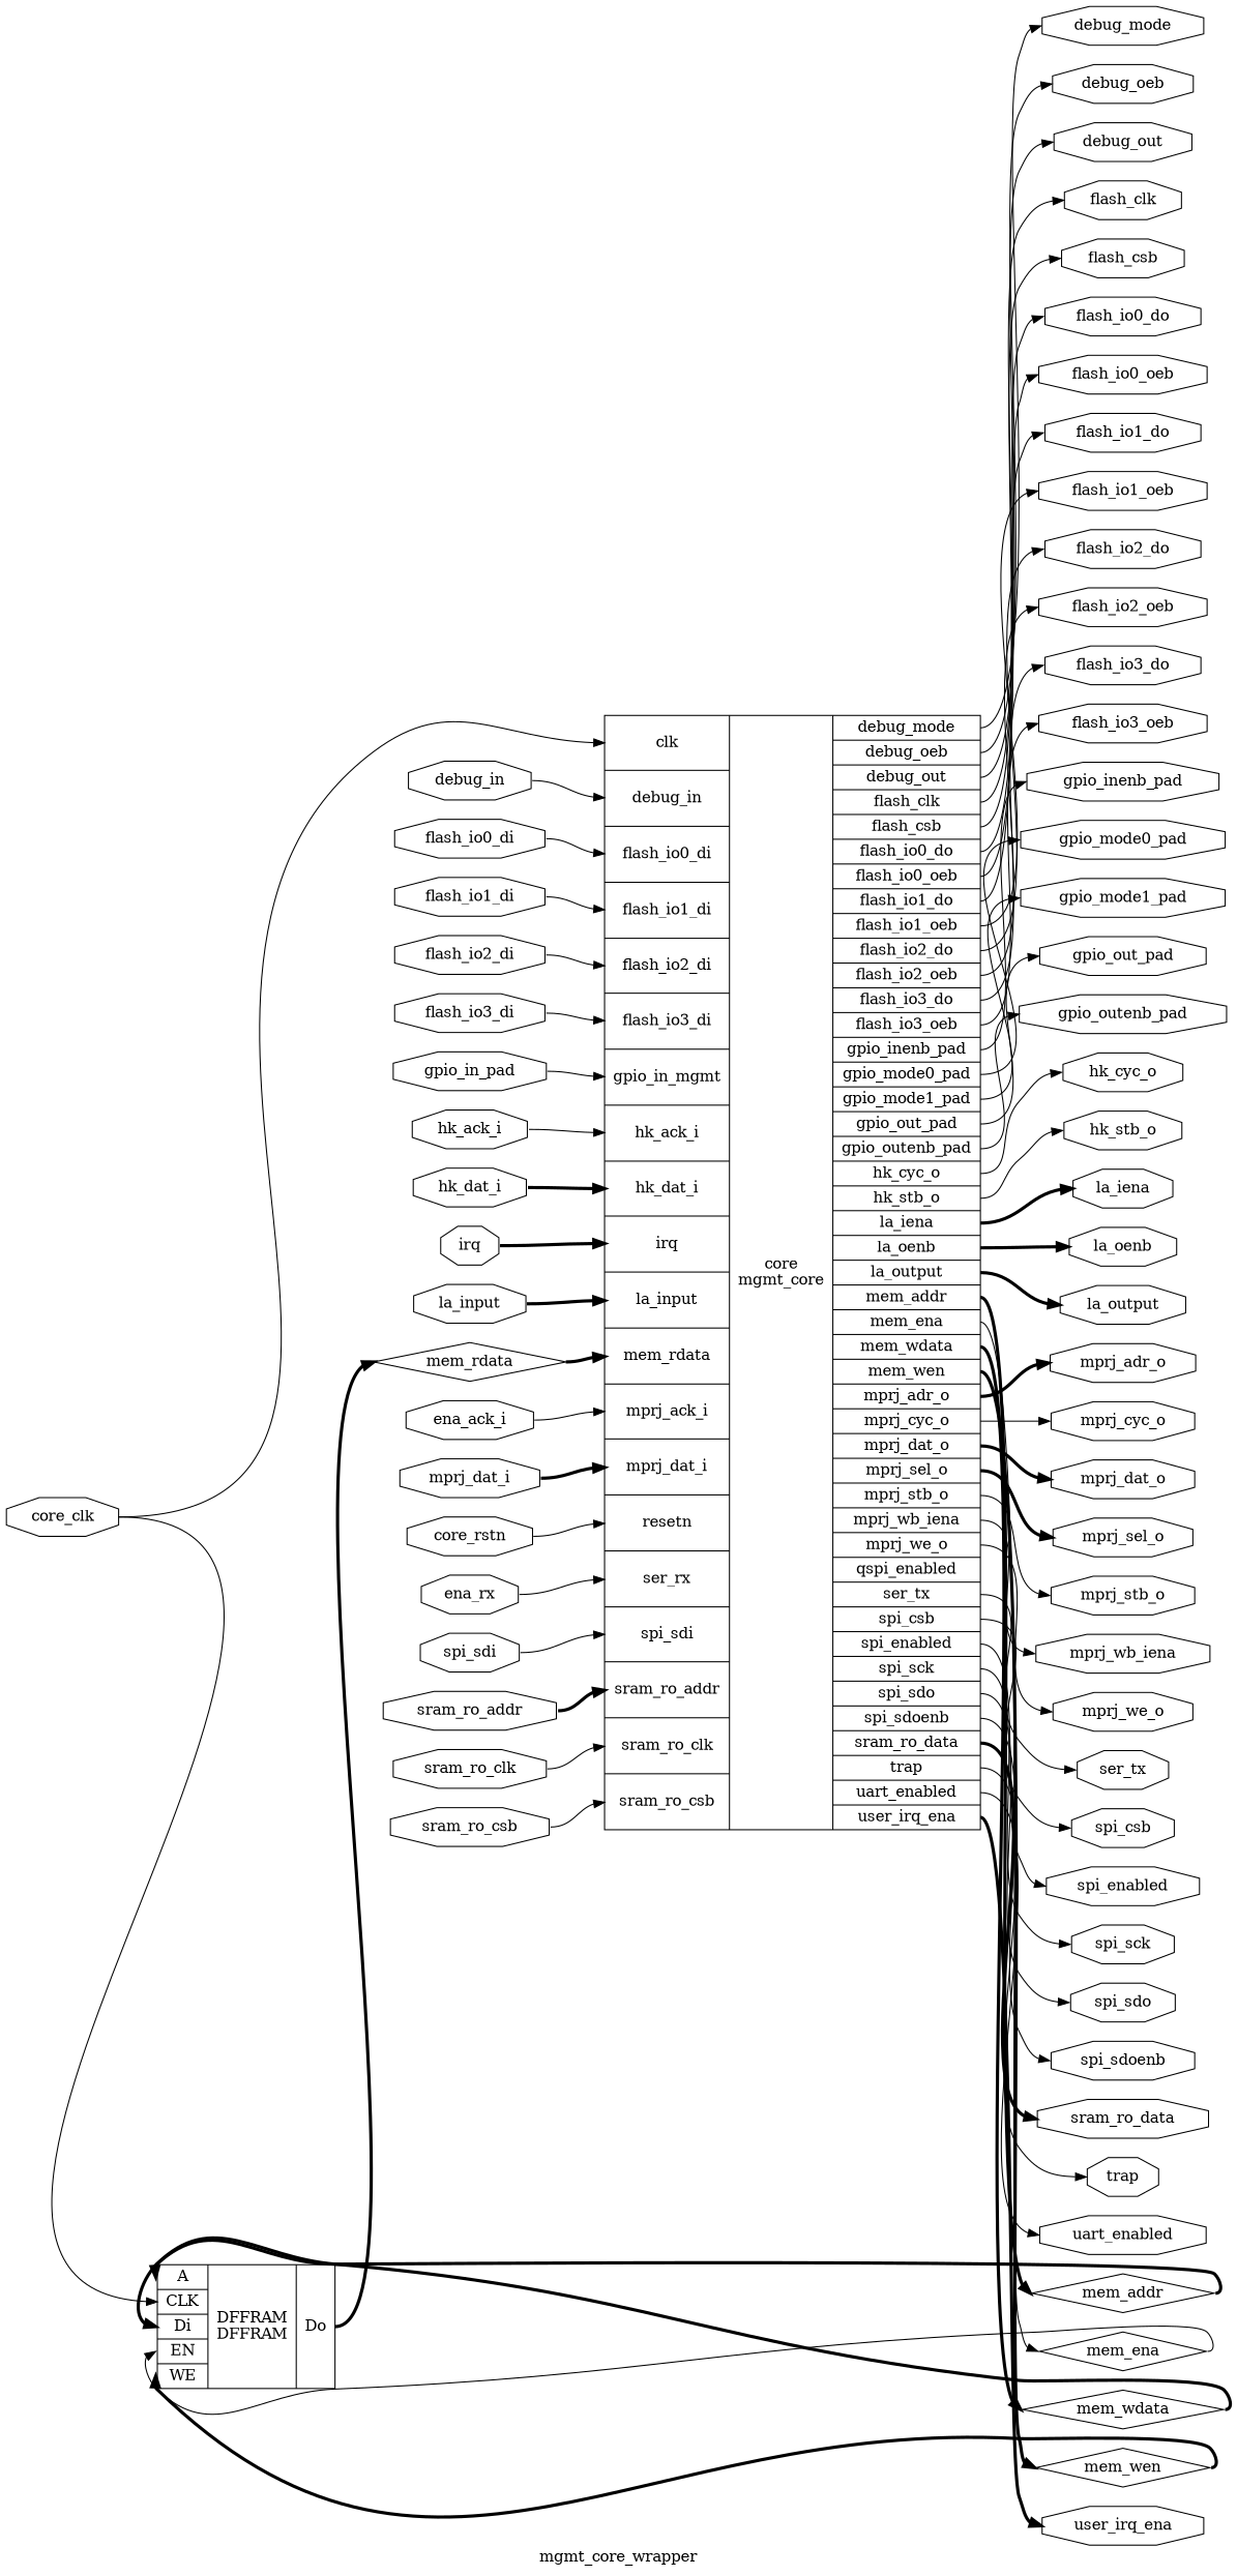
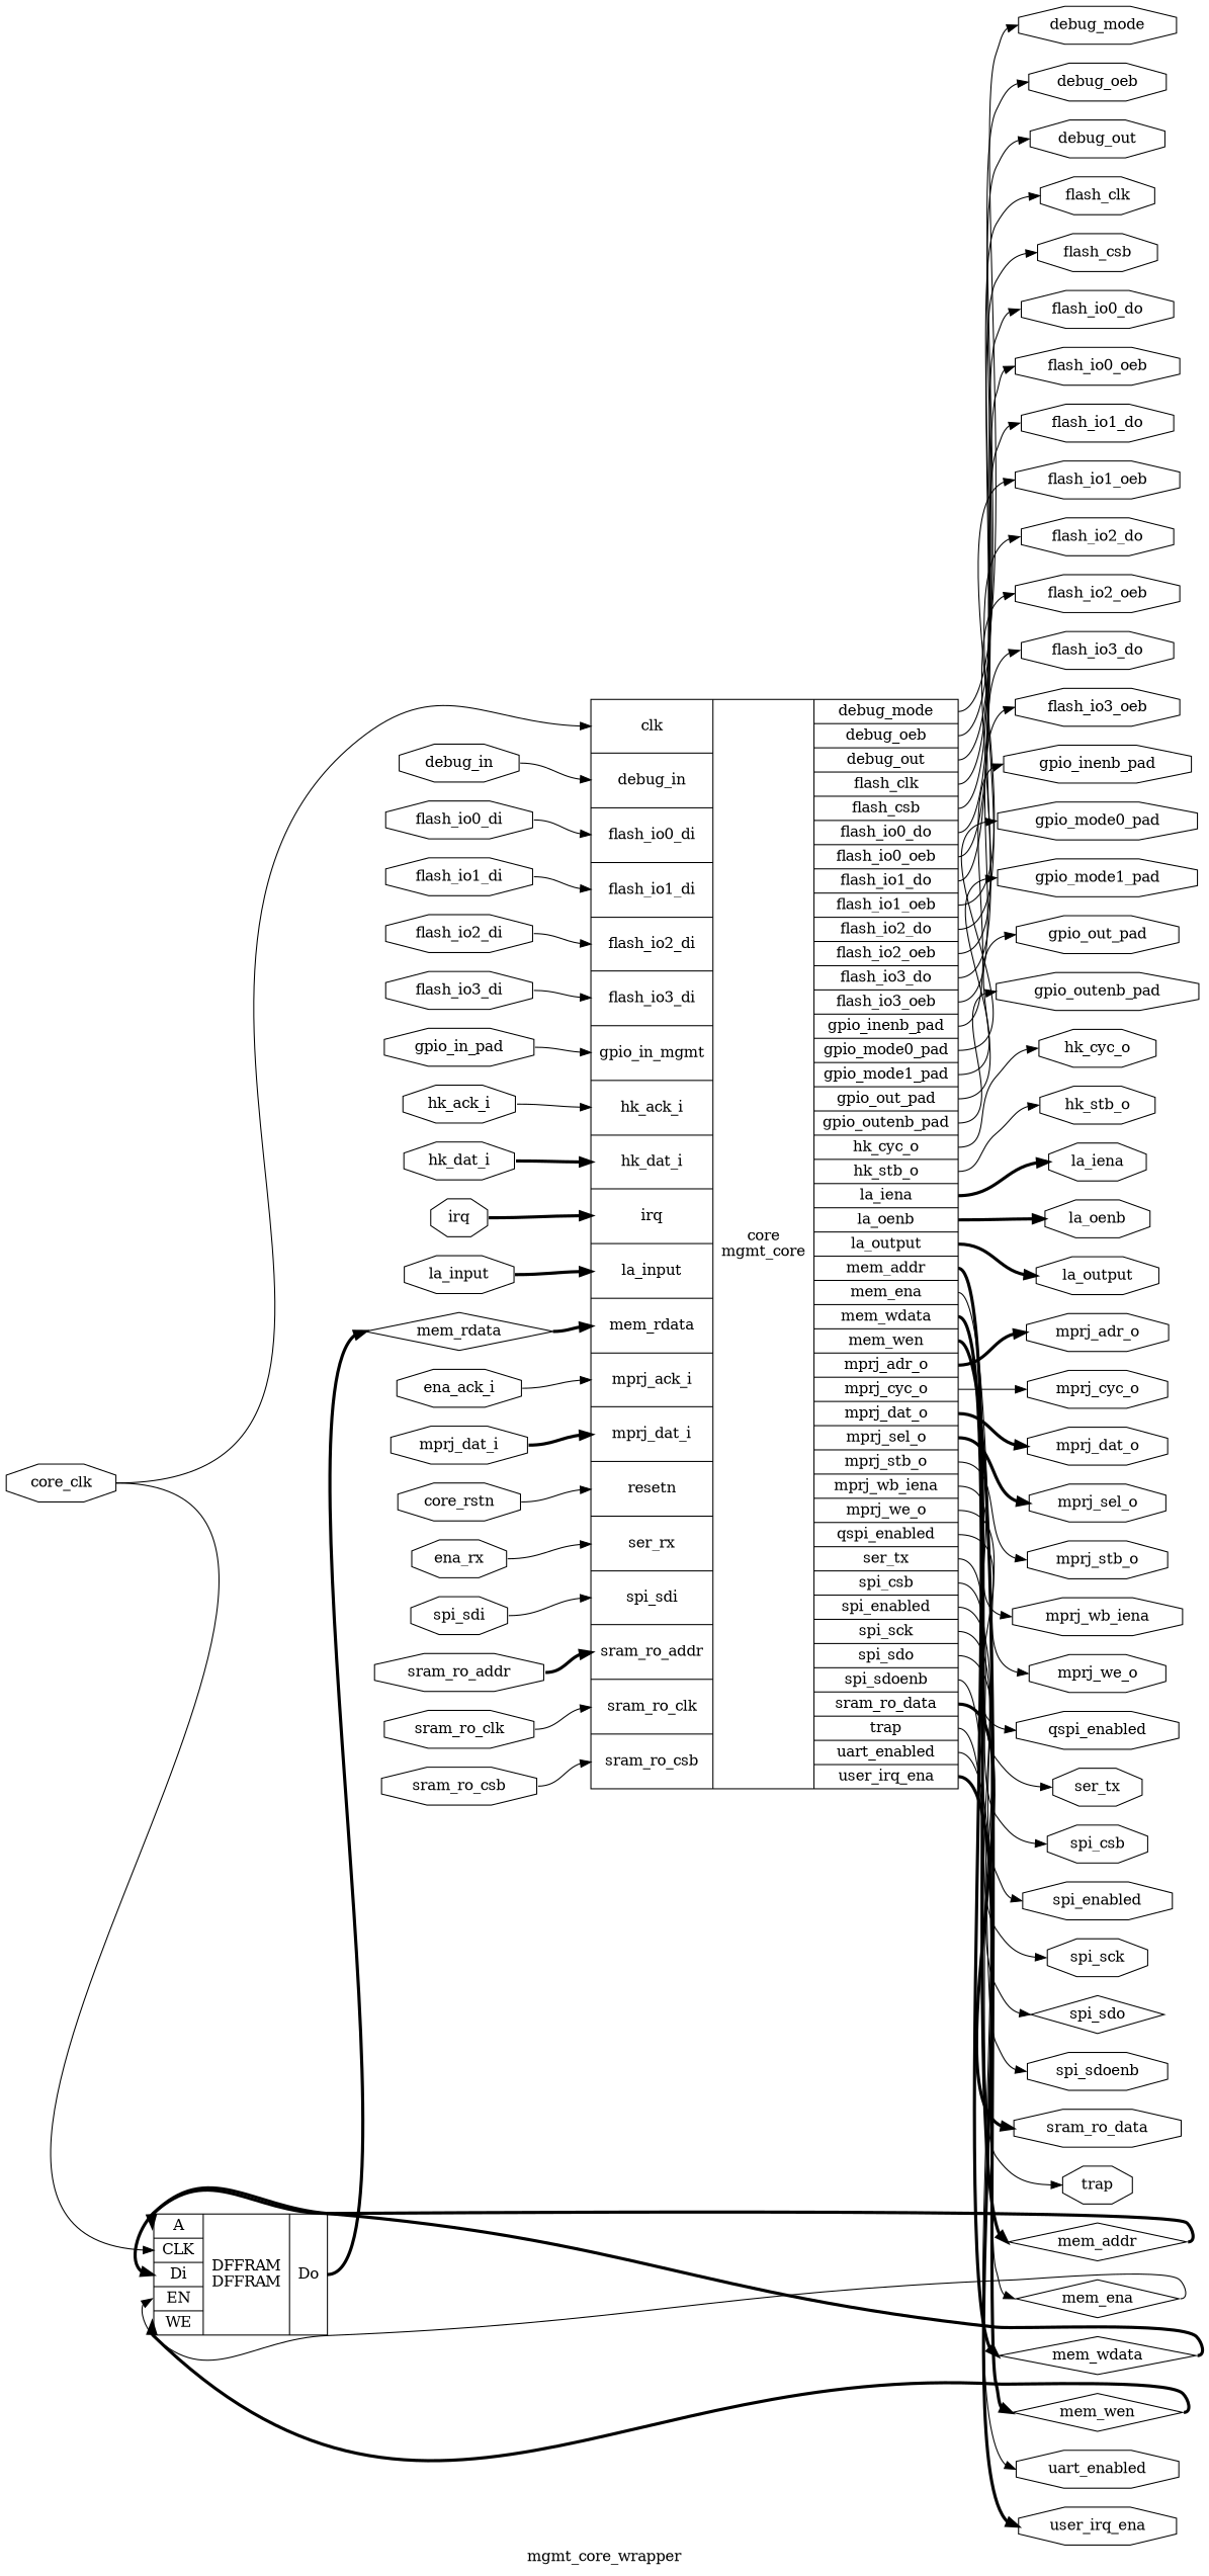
  digraph {
    label=mgmt_core_wrapper
    rankdir=LR
    remincross=true
    node [color=black fontcolor=black shape=octagon]
    edge [color=black headport=w tailport=e]
    n1 [label=core_clk]
    n2 [label="{{<p66> A|<p67> CLK|<p68> Di|<p69> EN|<p70> WE}|DFFRAM\nDFFRAM|{<p71> Do}}" shape=record color="" fontcolor=""]
    n3 [label="{{<p73> clk|<p3> debug_in|<p9> flash_io0_di|<p12> flash_io1_di|<p15> flash_io2_di|<p18> flash_io3_di|<p21> gpio_in_mgmt|<p27> hk_ack_i|<p29> hk_dat_i|<p31> irq|<p33> la_input|<p38> mem_rdata|<p41> mprj_ack_i|<p44> mprj_dat_i|<p74> resetn|<p51> ser_rx|<p56> spi_sdi|<p59> sram_ro_addr|<p60> sram_ro_clk|<p61> sram_ro_csb}|core\nmgmt_core|{<p4> debug_mode|<p5> debug_oeb|<p6> debug_out|<p7> flash_clk|<p8> flash_csb|<p10> flash_io0_do|<p11> flash_io0_oeb|<p13> flash_io1_do|<p14> flash_io1_oeb|<p16> flash_io2_do|<p17> flash_io2_oeb|<p19> flash_io3_do|<p20> flash_io3_oeb|<p22> gpio_inenb_pad|<p23> gpio_mode0_pad|<p24> gpio_mode1_pad|<p25> gpio_out_pad|<p26> gpio_outenb_pad|<p28> hk_cyc_o|<p30> hk_stb_o|<p32> la_iena|<p34> la_oenb|<p35> la_output|<p36> mem_addr|<p37> mem_ena|<p39> mem_wdata|<p40> mem_wen|<p42> mprj_adr_o|<p43> mprj_cyc_o|<p45> mprj_dat_o|<p46> mprj_sel_o|<p47> mprj_stb_o|<p48> mprj_wb_iena|<p49> mprj_we_o|<p50> qspi_enabled|<p52> ser_tx|<p53> spi_csb|<p54> spi_enabled|<p55> spi_sck|<p57> spi_sdo|<p58> spi_sdoenb|<p62> sram_ro_data|<p63> trap|<p64> uart_enabled|<p65> user_irq_ena}}" shape=record color="" fontcolor=""]
    n4 [label=mem_rdata shape=diamond]
    n5 [label=debug_mode]
    n6 [label=debug_oeb]
    n7 [label=debug_out]
    n8 [label=flash_clk]
    n9 [label=flash_csb]
    n10 [label=flash_io0_do]
    n11 [label=flash_io0_oeb]
    n12 [label=flash_io1_do]
    n13 [label=flash_io1_oeb]
    n14 [label=flash_io2_do]
    n15 [label=flash_io2_oeb]
    n16 [label=flash_io3_do]
    n17 [label=flash_io3_oeb]
    n18 [label=gpio_inenb_pad]
    n19 [label=gpio_mode0_pad]
    n20 [label=gpio_mode1_pad]
    n21 [label=gpio_out_pad]
    n22 [label=gpio_outenb_pad]
    n23 [label=hk_cyc_o]
    n24 [label=hk_stb_o]
    n25 [label=la_iena]
    n26 [label=la_oenb]
    n27 [label=la_output]
    n28 [label=mem_addr shape=diamond]
    n29 [label=mem_ena shape=diamond]
    n30 [label=mem_wdata shape=diamond]
    n31 [label=mem_wen shape=diamond]
    n32 [label=mprj_adr_o]
    n33 [label=mprj_cyc_o]
    n34 [label=mprj_dat_o]
    n35 [label=mprj_sel_o]
    n36 [label=mprj_stb_o]
    n37 [label=mprj_wb_iena]
    n38 [label=mprj_we_o]
+   n39 [label=qspi_enabled]
    n40 [label=ser_tx]
    n41 [label=spi_csb]
    n42 [label=spi_enabled]
    n43 [label=spi_sck]
-   n44 [label=spi_sdo]
+   n44 [label=spi_sdo shape=diamond]
    n45 [label=spi_sdoenb]
    n46 [label=sram_ro_data]
    n47 [label=trap]
    n48 [label=uart_enabled]
    n49 [label=user_irq_ena]
    n50 [label=core_rstn]
    n51 [label=debug_in]
    n52 [label=flash_io0_di]
    n53 [label=flash_io1_di]
    n54 [label=flash_io2_di]
    n55 [label=flash_io3_di]
    n56 [label=gpio_in_pad]
    n57 [label=hk_ack_i]
    n58 [label=hk_dat_i]
    n59 [label=irq]
    n60 [label=la_input]
    n61 [label=ena_ack_i]
    n62 [label=mprj_dat_i]
    n63 [label=ena_rx]
    n64 [label=spi_sdi]
    n65 [label=sram_ro_addr]
    n66 [label=sram_ro_clk]
    n67 [label=sram_ro_csb]
    n1 -> n2 [headport="p67:w"]
    n1 -> n3 [headport="p73:w"]
    n2 -> n4 [style="setlinewidth(3)" tailport="p71:e"]
    n3 -> n5 [tailport="p4:e"]
    n3 -> n6 [tailport="p5:e"]
    n3 -> n7 [tailport="p6:e"]
    n3 -> n8 [tailport="p7:e"]
    n3 -> n9 [tailport="p8:e"]
    n3 -> n10 [tailport="p10:e"]
    n3 -> n11 [tailport="p11:e"]
    n3 -> n12 [tailport="p13:e"]
    n3 -> n13 [tailport="p14:e"]
    n3 -> n14 [tailport="p16:e"]
    n3 -> n15 [tailport="p17:e"]
    n3 -> n16 [tailport="p19:e"]
    n3 -> n17 [tailport="p20:e"]
    n3 -> n18 [tailport="p22:e"]
    n3 -> n19 [tailport="p23:e"]
    n3 -> n20 [tailport="p24:e"]
    n3 -> n21 [tailport="p25:e"]
    n3 -> n22 [tailport="p26:e"]
    n3 -> n23 [tailport="p28:e"]
    n3 -> n24 [tailport="p30:e"]
    n3 -> n25 [style="setlinewidth(3)" tailport="p32:e"]
    n3 -> n26 [style="setlinewidth(3)" tailport="p34:e"]
    n3 -> n27 [style="setlinewidth(3)" tailport="p35:e"]
    n3 -> n28 [style="setlinewidth(3)" tailport="p36:e"]
    n3 -> n29 [tailport="p37:e"]
    n3 -> n30 [style="setlinewidth(3)" tailport="p39:e"]
    n3 -> n31 [style="setlinewidth(3)" tailport="p40:e"]
    n3 -> n32 [style="setlinewidth(3)" tailport="p42:e"]
    n3 -> n33 [tailport="p43:e"]
    n3 -> n34 [style="setlinewidth(3)" tailport="p45:e"]
    n3 -> n35 [style="setlinewidth(3)" tailport="p46:e"]
    n3 -> n36 [tailport="p47:e"]
    n3 -> n37 [tailport="p48:e"]
    n3 -> n38 [tailport="p49:e"]
+   n3 -> n39 [tailport="p50:e"]
    n3 -> n40 [tailport="p52:e"]
    n3 -> n41 [tailport="p53:e"]
    n3 -> n42 [tailport="p54:e"]
    n3 -> n43 [tailport="p55:e"]
    n3 -> n44 [tailport="p57:e"]
    n3 -> n45 [tailport="p58:e"]
    n3 -> n46 [style="setlinewidth(3)" tailport="p62:e"]
    n3 -> n47 [tailport="p63:e"]
    n3 -> n48 [tailport="p64:e"]
    n3 -> n49 [style="setlinewidth(3)" tailport="p65:e"]
    n4 -> n3 [headport="p38:w" style="setlinewidth(3)"]
    n28 -> n2 [headport="p66:w" style="setlinewidth(3)"]
    n29 -> n2 [headport="p69:w"]
    n30 -> n2 [headport="p68:w" style="setlinewidth(3)"]
    n31 -> n2 [headport="p70:w" style="setlinewidth(3)"]
    n50 -> n3 [headport="p74:w"]
    n51 -> n3 [headport="p3:w"]
    n52 -> n3 [headport="p9:w"]
    n53 -> n3 [headport="p12:w"]
    n54 -> n3 [headport="p15:w"]
    n55 -> n3 [headport="p18:w"]
    n56 -> n3 [headport="p21:w"]
    n57 -> n3 [headport="p27:w"]
    n58 -> n3 [headport="p29:w" style="setlinewidth(3)"]
    n59 -> n3 [headport="p31:w" style="setlinewidth(3)"]
    n60 -> n3 [headport="p33:w" style="setlinewidth(3)"]
    n61 -> n3 [headport="p41:w"]
    n62 -> n3 [headport="p44:w" style="setlinewidth(3)"]
    n63 -> n3 [headport="p51:w"]
    n64 -> n3 [headport="p56:w"]
    n65 -> n3 [headport="p59:w" style="setlinewidth(3)"]
    n66 -> n3 [headport="p60:w"]
    n67 -> n3 [headport="p61:w"]
  }
